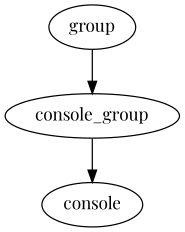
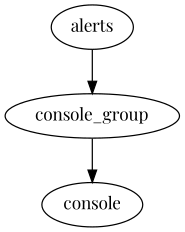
  digraph {
    fontname="Playfair Display"
    node [fontname="Playfair Display"]
    edge [fontname="Playfair Display"]
    n1 [duration="0s" label=console_group type=group_wait]
    console [type=stdout]
-   alerts [label=group]
+   alerts
    n1 -> console
    alerts -> n1
  }
